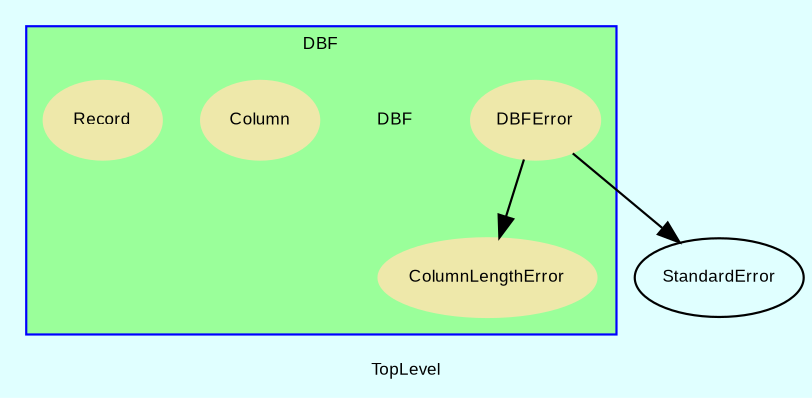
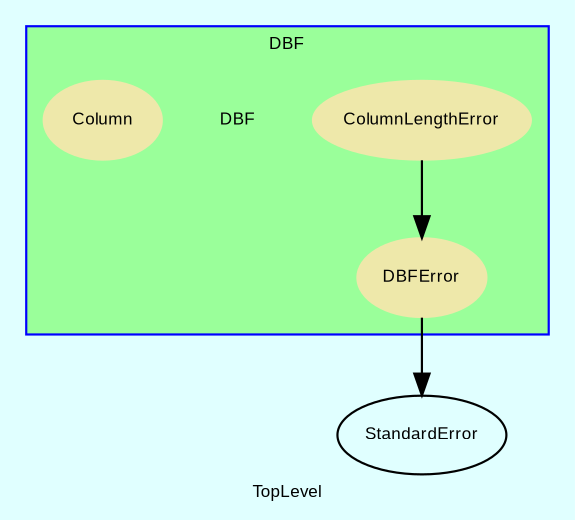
  digraph {
    bgcolor=lightcyan1
    compound=true
    fontname=Arial
    fontsize=8
    label=TopLevel
    node [color=palegoldenrod fontcolor=black fontname=Arial fontsize=8 shape=ellipse style=filled]
    n1 [label=DBFError]
    n2 [label=ColumnLengthError]
    DBF [color=black height=0.01 shape=plaintext width=0.01 fontcolor="" style=""]
    n4 [label=Column]
-   n5 [label=Record]
    n6 [color=black label=StandardError fontcolor="" shape="" style=""]
    subgraph cluster_1 {
      color=blue
      fillcolor=palegreen1
      label=DBF
      style=filled
      n1
      n2
      DBF
      n4
-     n5
    }
-   n1 -> n2
+   n2 -> n1
    n1 -> n6
  }
